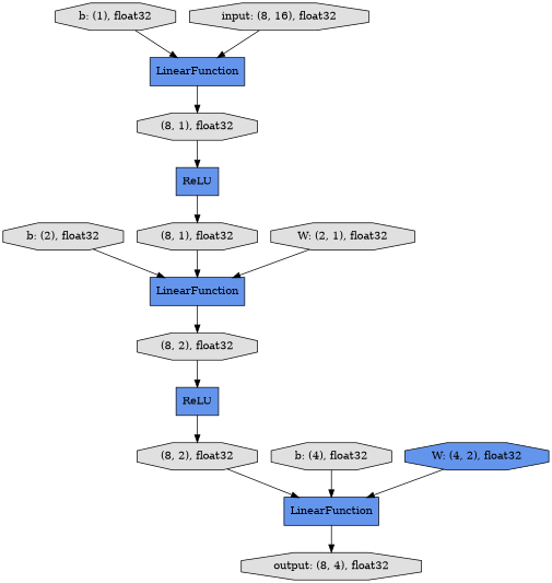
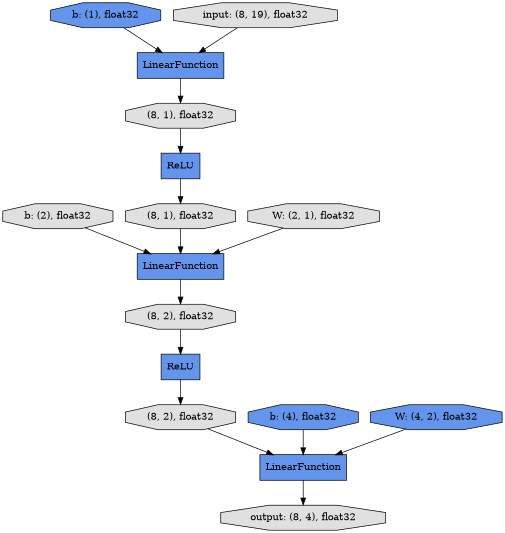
  digraph {
    rankdir=TB
    node [fillcolor="#E0E0E0" shape=octagon style=filled]
    n1 [label="b: (2), float32"]
    n2 [fillcolor="#6495ED" label=LinearFunction shape=record]
    n3 [label="(8, 2), float32"]
    n4 [label="output: (8, 4), float32"]
    n5 [fillcolor="#6495ED" label=ReLU shape=record]
    n6 [label="(8, 2), float32"]
    n7 [fillcolor="#6495ED" label=LinearFunction shape=record]
    n8 [label="(8, 1), float32"]
-   n9 [label="b: (4), float32"]
+   n9 [fillcolor="#6495ED" label="b: (4), float32"]
    n10 [fillcolor="#6495ED" label=LinearFunction shape=record]
    n11 [fillcolor="#6495ED" label=ReLU shape=record]
-   n12 [label="b: (1), float32"]
+   n12 [fillcolor="#6495ED" label="b: (1), float32"]
    n13 [label="(8, 1), float32"]
    n14 [label="W: (2, 1), float32"]
-   n15 [label="input: (8, 16), float32"]
+   n15 [label="input: (8, 19), float32"]
    n16 [fillcolor="#6495ED" label="W: (4, 2), float32"]
    n1 -> n2
    n2 -> n3
    n3 -> n5
    n5 -> n6
    n6 -> n10
    n7 -> n8
    n8 -> n11
    n9 -> n10
    n10 -> n4
    n11 -> n13
    n12 -> n7
    n13 -> n2
    n14 -> n2
    n15 -> n7
    n16 -> n10
  }
